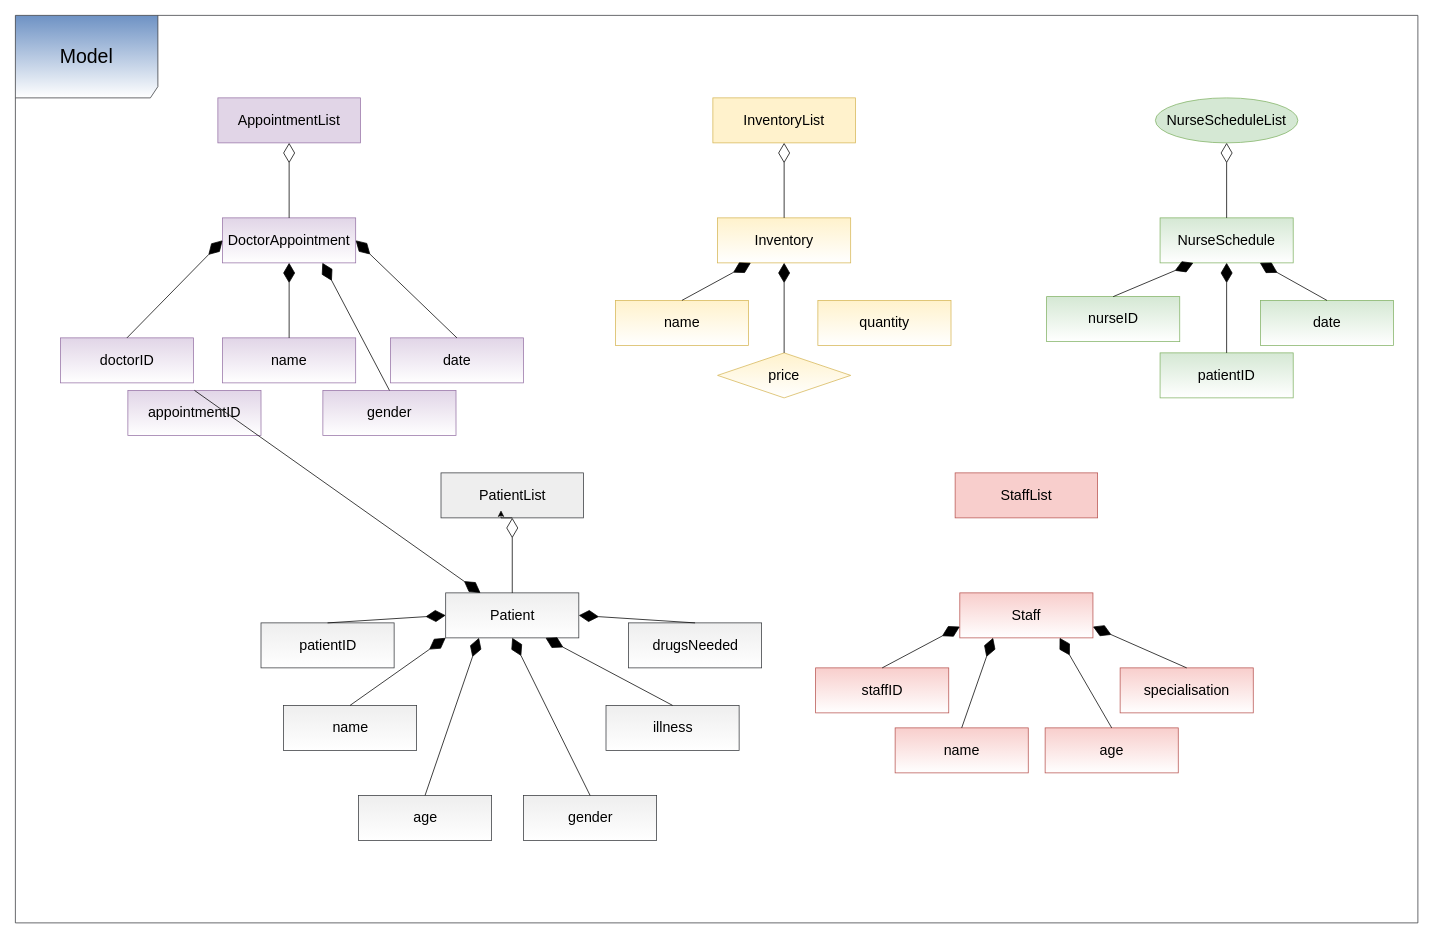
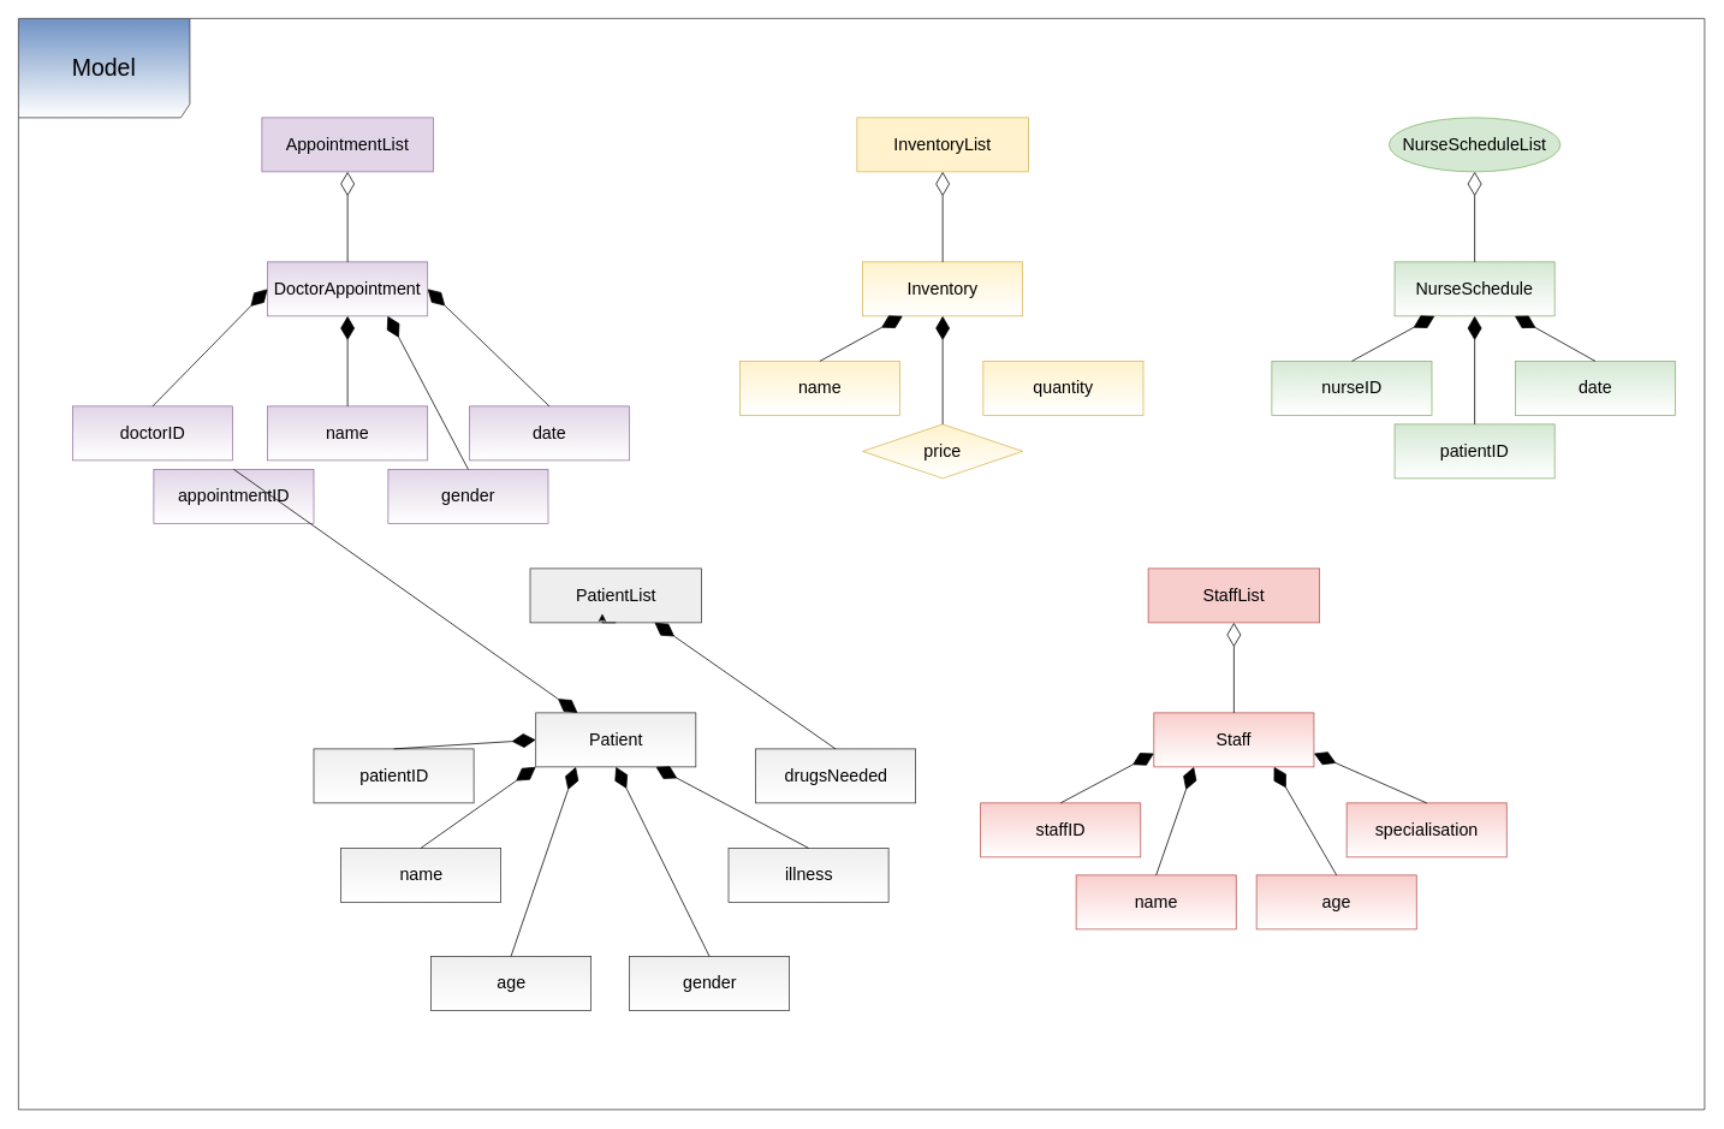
  <mxCell id="0" />
  <mxCell id="1" parent="0" />
  <mxCell id="2" value="&lt;font style=&quot;font-size: 26px&quot;&gt;Model&lt;/font&gt;" style="shape=umlFrame;whiteSpace=wrap;html=1;fontSize=13;width=190;height=110;strokeColor=#36393d;swimlaneFillColor=none;fillColor=#6E92C4;gradientColor=#ffffff;" vertex="1" parent="1"><mxGeometry x="20" y="20" width="1870" height="1210" as="geometry" /></mxCell>
  <mxCell id="3" value="&lt;font style=&quot;font-size: 19px&quot;&gt;AppointmentList&lt;/font&gt;" style="rounded=0;whiteSpace=wrap;html=1;glass=0;fillColor=#e1d5e7;strokeColor=#9673a6;" vertex="1" parent="1"><mxGeometry x="290" y="130" width="190" height="60" as="geometry" /></mxCell>
  <mxCell id="4" value="&lt;font style=&quot;font-size: 19px&quot;&gt;DoctorAppointment&lt;/font&gt;" style="rounded=0;whiteSpace=wrap;html=1;glass=0;fillColor=#e1d5e7;strokeColor=#9673a6;gradientColor=#ffffff;" vertex="1" parent="1"><mxGeometry x="296.25" y="290" width="177.5" height="60" as="geometry" /></mxCell>
  <mxCell id="5" value="" style="endArrow=diamondThin;endFill=0;endSize=24;html=1;entryX=0.5;entryY=1;entryDx=0;entryDy=0;exitX=0.5;exitY=0;exitDx=0;exitDy=0;" edge="1" parent="1" source="4" target="3"><mxGeometry width="160" relative="1" as="geometry"><mxPoint x="630" y="310" as="sourcePoint" /><mxPoint x="790" y="310" as="targetPoint" /></mxGeometry></mxCell>
  <mxCell id="6" value="&lt;font style=&quot;font-size: 19px&quot;&gt;InventoryList&lt;/font&gt;" style="rounded=0;whiteSpace=wrap;html=1;glass=0;fillColor=#fff2cc;strokeColor=#d6b656;" vertex="1" parent="1"><mxGeometry x="950" y="130" width="190" height="60" as="geometry" /></mxCell>
  <mxCell id="7" value="&lt;font style=&quot;font-size: 19px&quot;&gt;Inventory&lt;/font&gt;" style="rounded=0;whiteSpace=wrap;html=1;glass=0;fillColor=#fff2cc;strokeColor=#d6b656;gradientColor=#ffffff;" vertex="1" parent="1"><mxGeometry x="956.25" y="290" width="177.5" height="60" as="geometry" /></mxCell>
  <mxCell id="8" value="" style="endArrow=diamondThin;endFill=0;endSize=24;html=1;entryX=0.5;entryY=1;entryDx=0;entryDy=0;exitX=0.5;exitY=0;exitDx=0;exitDy=0;" edge="1" parent="1" source="7" target="6"><mxGeometry width="160" relative="1" as="geometry"><mxPoint x="1290" y="310" as="sourcePoint" /><mxPoint x="1450" y="310" as="targetPoint" /></mxGeometry></mxCell>
  <mxCell id="9" value="&lt;font style=&quot;font-size: 19px&quot;&gt;NurseScheduleList&lt;/font&gt;" style="ellipse;whiteSpace=wrap;html=1;glass=0;fillColor=#d5e8d4;strokeColor=#82b366;" vertex="1" parent="1"><mxGeometry x="1540" y="130" width="190" height="60" as="geometry" /></mxCell>
  <mxCell id="10" value="&lt;font style=&quot;font-size: 19px&quot;&gt;NurseSchedule&lt;/font&gt;" style="rounded=0;whiteSpace=wrap;html=1;glass=0;fillColor=#d5e8d4;strokeColor=#82b366;gradientColor=#ffffff;" vertex="1" parent="1"><mxGeometry x="1546.25" y="290" width="177.5" height="60" as="geometry" /></mxCell>
  <mxCell id="11" value="" style="endArrow=diamondThin;endFill=0;endSize=24;html=1;entryX=0.5;entryY=1;entryDx=0;entryDy=0;" edge="1" parent="1" source="10" target="9"><mxGeometry width="160" relative="1" as="geometry"><mxPoint x="1880" y="310" as="sourcePoint" /><mxPoint x="2040" y="310" as="targetPoint" /></mxGeometry></mxCell>
  <mxCell id="12" value="&lt;font style=&quot;font-size: 19px&quot;&gt;PatientList&lt;/font&gt;" style="rounded=0;whiteSpace=wrap;html=1;glass=0;fillColor=#eeeeee;strokeColor=#36393d;" vertex="1" parent="1"><mxGeometry x="587.5" y="630" width="190" height="60" as="geometry" /></mxCell>
  <mxCell id="13" value="&lt;font style=&quot;font-size: 19px&quot;&gt;Patient&lt;/font&gt;" style="rounded=0;whiteSpace=wrap;html=1;glass=0;fillColor=#eeeeee;strokeColor=#36393d;gradientColor=#ffffff;" vertex="1" parent="1"><mxGeometry x="593.75" y="790" width="177.5" height="60" as="geometry" /></mxCell>
- <mxCell id="14" value="" style="endArrow=diamondThin;endFill=0;endSize=24;html=1;entryX=0.5;entryY=1;entryDx=0;entryDy=0;exitX=0.5;exitY=0;exitDx=0;exitDy=0;" edge="1" parent="1" source="13" target="12"><mxGeometry width="160" relative="1" as="geometry"><mxPoint x="927.5" y="810" as="sourcePoint" /><mxPoint x="1087.5" y="810" as="targetPoint" /></mxGeometry></mxCell>
  <mxCell id="15" value="&lt;font style=&quot;font-size: 19px&quot;&gt;StaffList&lt;/font&gt;" style="rounded=0;whiteSpace=wrap;html=1;glass=0;fillColor=#f8cecc;strokeColor=#b85450;" vertex="1" parent="1"><mxGeometry x="1273" y="630" width="190" height="60" as="geometry" /></mxCell>
  <mxCell id="16" value="&lt;font style=&quot;font-size: 19px&quot;&gt;Staff&lt;/font&gt;" style="rounded=0;whiteSpace=wrap;html=1;glass=0;fillColor=#f8cecc;strokeColor=#b85450;gradientColor=#ffffff;" vertex="1" parent="1"><mxGeometry x="1279.25" y="790" width="177.5" height="60" as="geometry" /></mxCell>
+ <mxCell id="17" value="" style="endArrow=diamondThin;endFill=0;endSize=24;html=1;entryX=0.5;entryY=1;entryDx=0;entryDy=0;exitX=0.5;exitY=0;exitDx=0;exitDy=0;" edge="1" parent="1" source="16" target="15"><mxGeometry width="160" relative="1" as="geometry"><mxPoint x="1613" y="810" as="sourcePoint" /><mxPoint x="1773" y="810" as="targetPoint" /></mxGeometry></mxCell>
  <mxCell id="18" value="&lt;font style=&quot;font-size: 19px&quot;&gt;doctorID&lt;/font&gt;" style="rounded=0;whiteSpace=wrap;html=1;glass=0;fillColor=#e1d5e7;strokeColor=#9673a6;gradientColor=#ffffff;" vertex="1" parent="1"><mxGeometry x="80" y="450" width="177.5" height="60" as="geometry" /></mxCell>
  <mxCell id="19" value="&lt;font style=&quot;font-size: 19px&quot;&gt;appointmentID&lt;/font&gt;" style="rounded=0;whiteSpace=wrap;html=1;glass=0;fillColor=#e1d5e7;strokeColor=#9673a6;gradientColor=#ffffff;" vertex="1" parent="1"><mxGeometry x="170" y="520" width="177.5" height="60" as="geometry" /></mxCell>
  <mxCell id="20" value="&lt;font style=&quot;font-size: 19px&quot;&gt;name&lt;/font&gt;" style="rounded=0;whiteSpace=wrap;html=1;glass=0;fillColor=#e1d5e7;strokeColor=#9673a6;gradientColor=#ffffff;" vertex="1" parent="1"><mxGeometry x="296.25" y="450" width="177.5" height="60" as="geometry" /></mxCell>
  <mxCell id="21" value="" style="endArrow=diamondThin;endFill=1;endSize=24;html=1;entryX=0;entryY=0.5;entryDx=0;entryDy=0;exitX=0.5;exitY=0;exitDx=0;exitDy=0;" edge="1" parent="1" source="18" target="4"><mxGeometry width="160" relative="1" as="geometry"><mxPoint x="280" y="470" as="sourcePoint" /><mxPoint x="440" y="470" as="targetPoint" /></mxGeometry></mxCell>
  <mxCell id="22" value="" style="endArrow=diamondThin;endFill=1;endSize=24;html=1;exitX=0.5;exitY=0;exitDx=0;exitDy=0;" edge="1" parent="1" source="19" target="13"><mxGeometry width="160" relative="1" as="geometry"><mxPoint x="280" y="470" as="sourcePoint" /><mxPoint x="440" y="470" as="targetPoint" /></mxGeometry></mxCell>
  <mxCell id="23" value="" style="endArrow=diamondThin;endFill=1;endSize=24;html=1;entryX=0.5;entryY=1;entryDx=0;entryDy=0;exitX=0.5;exitY=0;exitDx=0;exitDy=0;" edge="1" parent="1" source="20" target="4"><mxGeometry width="160" relative="1" as="geometry"><mxPoint x="280" y="470" as="sourcePoint" /><mxPoint x="440" y="470" as="targetPoint" /></mxGeometry></mxCell>
  <mxCell id="24" value="&lt;font style=&quot;font-size: 19px&quot;&gt;gender&lt;/font&gt;" style="rounded=0;whiteSpace=wrap;html=1;glass=0;fillColor=#e1d5e7;strokeColor=#9673a6;gradientColor=#ffffff;" vertex="1" parent="1"><mxGeometry y="520" width="177.5" height="60" as="geometry" x="430" /></mxCell>
  <mxCell id="25" value="&lt;font style=&quot;font-size: 19px&quot;&gt;date&lt;/font&gt;" style="rounded=0;whiteSpace=wrap;html=1;glass=0;fillColor=#e1d5e7;strokeColor=#9673a6;gradientColor=#ffffff;" vertex="1" parent="1"><mxGeometry x="520" y="450" width="177.5" height="60" as="geometry" /></mxCell>
  <mxCell id="26" value="" style="endArrow=diamondThin;endFill=1;endSize=24;html=1;entryX=0.75;entryY=1;entryDx=0;entryDy=0;exitX=0.5;exitY=0;exitDx=0;exitDy=0;" edge="1" parent="1" source="24" target="4"><mxGeometry width="160" relative="1" as="geometry"><mxPoint x="580" y="470" as="sourcePoint" /><mxPoint x="740" y="470" as="targetPoint" /></mxGeometry></mxCell>
  <mxCell id="27" value="" style="endArrow=diamondThin;endFill=1;endSize=24;html=1;entryX=1;entryY=0.5;entryDx=0;entryDy=0;exitX=0.5;exitY=0;exitDx=0;exitDy=0;" edge="1" parent="1" source="25" target="4"><mxGeometry width="160" relative="1" as="geometry"><mxPoint x="580" y="470" as="sourcePoint" /><mxPoint x="740" y="470" as="targetPoint" /></mxGeometry></mxCell>
  <mxCell id="28" value="&lt;font style=&quot;font-size: 19px&quot;&gt;name&lt;/font&gt;" style="rounded=0;whiteSpace=wrap;html=1;glass=0;fillColor=#fff2cc;strokeColor=#d6b656;gradientColor=#ffffff;" vertex="1" parent="1"><mxGeometry x="820" y="400" width="177.5" height="60" as="geometry" /></mxCell>
  <mxCell id="29" value="&lt;font style=&quot;font-size: 19px&quot;&gt;quantity&lt;/font&gt;" style="rounded=0;whiteSpace=wrap;html=1;glass=0;fillColor=#fff2cc;strokeColor=#d6b656;gradientColor=#ffffff;" vertex="1" parent="1"><mxGeometry x="1090" y="400" width="177.5" height="60" as="geometry" /></mxCell>
  <mxCell id="30" value="&lt;font style=&quot;font-size: 19px&quot;&gt;price&lt;/font&gt;" style="rhombus;whiteSpace=wrap;html=1;glass=0;fillColor=#fff2cc;strokeColor=#d6b656;gradientColor=#ffffff;" vertex="1" parent="1"><mxGeometry x="956.25" y="470" width="177.5" height="60" as="geometry" /></mxCell>
  <mxCell id="31" value="" style="endArrow=diamondThin;endFill=1;endSize=24;html=1;entryX=0.25;entryY=1;entryDx=0;entryDy=0;exitX=0.5;exitY=0;exitDx=0;exitDy=0;" edge="1" parent="1" source="28" target="7"><mxGeometry width="160" relative="1" as="geometry"><mxPoint x="770" y="350" as="sourcePoint" /><mxPoint x="930" y="350" as="targetPoint" /></mxGeometry></mxCell>
  <mxCell id="32" value="" style="endArrow=diamondThin;endFill=1;endSize=24;html=1;entryX=0.5;entryY=1;entryDx=0;entryDy=0;exitX=0.5;exitY=0;exitDx=0;exitDy=0;" edge="1" parent="1" source="30" target="7"><mxGeometry width="160" relative="1" as="geometry"><mxPoint x="770" y="350" as="sourcePoint" /><mxPoint x="930" y="350" as="targetPoint" /></mxGeometry></mxCell>
- <mxCell id="33" value="&lt;font style=&quot;font-size: 19px&quot;&gt;nurseID&lt;/font&gt;" style="rounded=0;whiteSpace=wrap;html=1;glass=0;fillColor=#d5e8d4;strokeColor=#82b366;gradientColor=#ffffff;" vertex="1" parent="1"><mxGeometry x="1395" y="395" width="177.5" height="60" as="geometry" /></mxCell>
+ <mxCell id="33" value="&lt;font style=&quot;font-size: 19px&quot;&gt;nurseID&lt;/font&gt;" style="rounded=0;whiteSpace=wrap;html=1;glass=0;fillColor=#d5e8d4;strokeColor=#82b366;gradientColor=#ffffff;" vertex="1" parent="1"><mxGeometry x="1410" y="400" width="177.5" height="60" as="geometry" /></mxCell>
  <mxCell id="34" value="&lt;font style=&quot;font-size: 19px&quot;&gt;patientID&lt;/font&gt;" style="rounded=0;whiteSpace=wrap;html=1;glass=0;fillColor=#d5e8d4;strokeColor=#82b366;gradientColor=#ffffff;" vertex="1" parent="1"><mxGeometry x="1546.25" y="470" width="177.5" height="60" as="geometry" /></mxCell>
  <mxCell id="35" value="&lt;span style=&quot;font-size: 19px&quot;&gt;date&lt;/span&gt;" style="rounded=0;whiteSpace=wrap;html=1;glass=0;fillColor=#d5e8d4;strokeColor=#82b366;gradientColor=#ffffff;" vertex="1" parent="1"><mxGeometry x="1680" y="400" width="177.5" height="60" as="geometry" /></mxCell>
  <mxCell id="36" value="" style="endArrow=diamondThin;endFill=1;endSize=24;html=1;entryX=0.25;entryY=1;entryDx=0;entryDy=0;exitX=0.5;exitY=0;exitDx=0;exitDy=0;" edge="1" parent="1" source="33" target="10"><mxGeometry width="160" relative="1" as="geometry"><mxPoint x="1640" y="460" as="sourcePoint" /><mxPoint x="1800" y="460" as="targetPoint" /></mxGeometry></mxCell>
  <mxCell id="37" value="" style="endArrow=diamondThin;endFill=1;endSize=24;html=1;entryX=0.5;entryY=1;entryDx=0;entryDy=0;exitX=0.5;exitY=0;exitDx=0;exitDy=0;" edge="1" parent="1" source="34" target="10"><mxGeometry width="160" relative="1" as="geometry"><mxPoint x="1640" y="460" as="sourcePoint" /><mxPoint x="1800" y="460" as="targetPoint" /></mxGeometry></mxCell>
  <mxCell id="38" value="" style="endArrow=diamondThin;endFill=1;endSize=24;html=1;entryX=0.75;entryY=1;entryDx=0;entryDy=0;exitX=0.5;exitY=0;exitDx=0;exitDy=0;" edge="1" parent="1" source="35" target="10"><mxGeometry width="160" relative="1" as="geometry"><mxPoint x="1640" y="460" as="sourcePoint" /><mxPoint x="1800" y="460" as="targetPoint" /></mxGeometry></mxCell>
  <mxCell id="39" value="&lt;font style=&quot;font-size: 19px&quot;&gt;patientID&lt;/font&gt;" style="rounded=0;whiteSpace=wrap;html=1;glass=0;fillColor=#eeeeee;strokeColor=#36393d;gradientColor=#ffffff;" vertex="1" parent="1"><mxGeometry x="347.5" y="830" width="177.5" height="60" as="geometry" /></mxCell>
  <mxCell id="40" value="&lt;font style=&quot;font-size: 19px&quot;&gt;name&lt;/font&gt;" style="rounded=0;whiteSpace=wrap;html=1;glass=0;fillColor=#eeeeee;strokeColor=#36393d;gradientColor=#ffffff;" vertex="1" parent="1"><mxGeometry x="377.5" y="940" width="177.5" height="60" as="geometry" /></mxCell>
  <mxCell id="41" value="&lt;font style=&quot;font-size: 19px&quot;&gt;gender&lt;/font&gt;" style="rounded=0;whiteSpace=wrap;html=1;glass=0;fillColor=#eeeeee;strokeColor=#36393d;gradientColor=#ffffff;" vertex="1" parent="1"><mxGeometry x="697.5" y="1060" width="177.5" height="60" as="geometry" /></mxCell>
  <mxCell id="42" value="&lt;font style=&quot;font-size: 19px&quot;&gt;drugsNeeded&lt;/font&gt;" style="rounded=0;whiteSpace=wrap;html=1;glass=0;fillColor=#eeeeee;strokeColor=#36393d;gradientColor=#ffffff;" vertex="1" parent="1"><mxGeometry x="837.5" y="830" width="177.5" height="60" as="geometry" /></mxCell>
  <mxCell id="43" value="&lt;font style=&quot;font-size: 19px&quot;&gt;illness&lt;/font&gt;" style="rounded=0;whiteSpace=wrap;html=1;glass=0;fillColor=#eeeeee;strokeColor=#36393d;gradientColor=#ffffff;" vertex="1" parent="1"><mxGeometry x="807.5" y="940" width="177.5" height="60" as="geometry" /></mxCell>
  <mxCell id="44" value="&lt;font style=&quot;font-size: 19px&quot;&gt;age&lt;/font&gt;" style="rounded=0;whiteSpace=wrap;html=1;glass=0;fillColor=#eeeeee;strokeColor=#36393d;gradientColor=#ffffff;" vertex="1" parent="1"><mxGeometry x="477.5" y="1060" width="177.5" height="60" as="geometry" /></mxCell>
  <mxCell id="45" value="" style="endArrow=diamondThin;endFill=1;endSize=24;html=1;entryX=0;entryY=0.5;entryDx=0;entryDy=0;exitX=0.5;exitY=0;exitDx=0;exitDy=0;" edge="1" parent="1" source="39" target="13"><mxGeometry width="160" relative="1" as="geometry"><mxPoint x="717.5" y="810" as="sourcePoint" /><mxPoint x="877.5" y="810" as="targetPoint" /></mxGeometry></mxCell>
  <mxCell id="46" value="" style="endArrow=diamondThin;endFill=1;endSize=24;html=1;entryX=0;entryY=1;entryDx=0;entryDy=0;exitX=0.5;exitY=0;exitDx=0;exitDy=0;" edge="1" parent="1" source="40" target="13"><mxGeometry width="160" relative="1" as="geometry"><mxPoint x="717.5" y="810" as="sourcePoint" /><mxPoint x="877.5" y="810" as="targetPoint" /></mxGeometry></mxCell>
  <mxCell id="47" value="" style="endArrow=diamondThin;endFill=1;endSize=24;html=1;exitX=0.5;exitY=0;exitDx=0;exitDy=0;entryX=0.25;entryY=1;entryDx=0;entryDy=0;" edge="1" parent="1" source="44" target="13"><mxGeometry width="160" relative="1" as="geometry"><mxPoint x="717.5" y="810" as="sourcePoint" /><mxPoint x="647.5" y="840" as="targetPoint" /></mxGeometry></mxCell>
  <mxCell id="48" value="" style="endArrow=diamondThin;endFill=1;endSize=24;html=1;entryX=0.5;entryY=1;entryDx=0;entryDy=0;exitX=0.5;exitY=0;exitDx=0;exitDy=0;" edge="1" parent="1" source="41" target="13"><mxGeometry width="160" relative="1" as="geometry"><mxPoint y="820" as="sourcePoint" x="430" /><mxPoint x="590" y="820" as="targetPoint" /></mxGeometry></mxCell>
  <mxCell id="49" value="" style="endArrow=diamondThin;endFill=1;endSize=24;html=1;entryX=0.75;entryY=1;entryDx=0;entryDy=0;exitX=0.5;exitY=0;exitDx=0;exitDy=0;" edge="1" parent="1" source="43" target="13"><mxGeometry width="160" relative="1" as="geometry"><mxPoint x="717.5" y="810" as="sourcePoint" /><mxPoint x="877.5" y="810" as="targetPoint" /></mxGeometry></mxCell>
- <mxCell id="50" value="" style="endArrow=diamondThin;endFill=1;endSize=24;html=1;entryX=1;entryY=0.5;entryDx=0;entryDy=0;exitX=0.5;exitY=0;exitDx=0;exitDy=0;" edge="1" parent="1" source="42" target="13"><mxGeometry width="160" relative="1" as="geometry"><mxPoint x="717.5" y="810" as="sourcePoint" /><mxPoint x="877.5" y="810" as="targetPoint" /></mxGeometry></mxCell>
+ <mxCell id="50" value="" style="endArrow=diamondThin;endFill=1;endSize=24;html=1;exitX=0.5;exitY=0;exitDx=0;exitDy=0;" edge="1" parent="1" source="42" target="12"><mxGeometry width="160" relative="1" as="geometry"><mxPoint x="717.5" y="810" as="sourcePoint" /><mxPoint x="877.5" y="810" as="targetPoint" /></mxGeometry></mxCell>
  <mxCell id="51" value="&lt;font style=&quot;font-size: 19px&quot;&gt;staffID&lt;/font&gt;" style="rounded=0;whiteSpace=wrap;html=1;glass=0;fillColor=#f8cecc;strokeColor=#b85450;gradientColor=#ffffff;" vertex="1" parent="1"><mxGeometry x="1087" y="890" width="177.5" height="60" as="geometry" /></mxCell>
  <mxCell id="52" value="&lt;font style=&quot;font-size: 19px&quot;&gt;name&lt;/font&gt;" style="rounded=0;whiteSpace=wrap;html=1;glass=0;fillColor=#f8cecc;strokeColor=#b85450;gradientColor=#ffffff;" vertex="1" parent="1"><mxGeometry x="1193" y="970" width="177.5" height="60" as="geometry" /></mxCell>
  <mxCell id="53" value="&lt;font style=&quot;font-size: 19px&quot;&gt;age&lt;/font&gt;" style="rounded=0;whiteSpace=wrap;html=1;glass=0;fillColor=#f8cecc;strokeColor=#b85450;gradientColor=#ffffff;" vertex="1" parent="1"><mxGeometry x="1393" y="970" width="177.5" height="60" as="geometry" /></mxCell>
  <mxCell id="54" value="&lt;font style=&quot;font-size: 19px&quot;&gt;specialisation&lt;/font&gt;" style="rounded=0;whiteSpace=wrap;html=1;glass=0;fillColor=#f8cecc;strokeColor=#b85450;gradientColor=#ffffff;" vertex="1" parent="1"><mxGeometry x="1493" y="890" width="177.5" height="60" as="geometry" /></mxCell>
  <mxCell id="55" value="" style="endArrow=diamondThin;endFill=1;endSize=24;html=1;entryX=0;entryY=0.75;entryDx=0;entryDy=0;exitX=0.5;exitY=0;exitDx=0;exitDy=0;" edge="1" parent="1" source="51" target="16"><mxGeometry width="160" relative="1" as="geometry"><mxPoint x="1103" y="650" as="sourcePoint" /><mxPoint x="1263" y="650" as="targetPoint" /></mxGeometry></mxCell>
  <mxCell id="56" value="" style="endArrow=diamondThin;endFill=1;endSize=24;html=1;entryX=0.25;entryY=1;entryDx=0;entryDy=0;exitX=0.5;exitY=0;exitDx=0;exitDy=0;" edge="1" parent="1" source="52" target="16"><mxGeometry width="160" relative="1" as="geometry"><mxPoint x="1103" y="650" as="sourcePoint" /><mxPoint x="1263" y="650" as="targetPoint" /></mxGeometry></mxCell>
  <mxCell id="57" value="" style="endArrow=diamondThin;endFill=1;endSize=24;html=1;entryX=0.75;entryY=1;entryDx=0;entryDy=0;exitX=0.5;exitY=0;exitDx=0;exitDy=0;" edge="1" parent="1" source="53" target="16"><mxGeometry width="160" relative="1" as="geometry"><mxPoint x="1103" y="650" as="sourcePoint" /><mxPoint x="1263" y="650" as="targetPoint" /></mxGeometry></mxCell>
  <mxCell id="58" value="" style="endArrow=diamondThin;endFill=1;endSize=24;html=1;entryX=1;entryY=0.75;entryDx=0;entryDy=0;exitX=0.5;exitY=0;exitDx=0;exitDy=0;" edge="1" parent="1" source="54" target="16"><mxGeometry width="160" relative="1" as="geometry"><mxPoint x="1103" y="650" as="sourcePoint" /><mxPoint x="1263" y="650" as="targetPoint" /></mxGeometry></mxCell>
  <mxCell id="59" style="edgeStyle=orthogonalEdgeStyle;rounded=0;orthogonalLoop=1;jettySize=auto;html=1;exitX=0.5;exitY=1;exitDx=0;exitDy=0;entryX=0.421;entryY=0.833;entryDx=0;entryDy=0;entryPerimeter=0;" edge="1" parent="1" source="12" target="12"><mxGeometry relative="1" as="geometry" /></mxCell>
